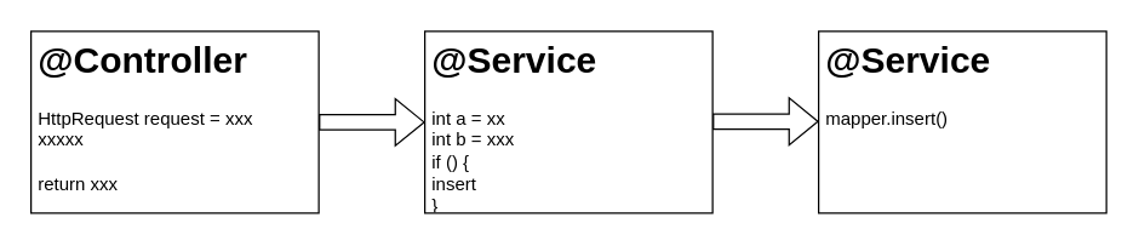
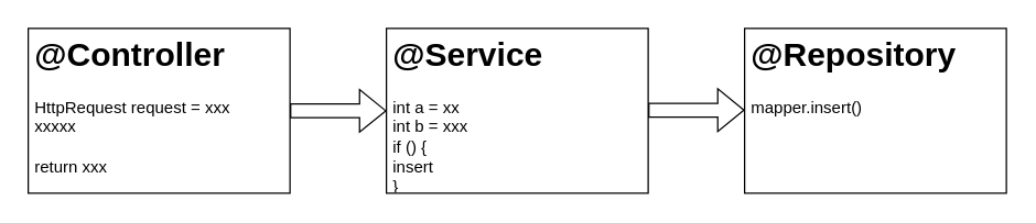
  <mxCell id="0" />
  <mxCell id="1" parent="0" />
  <mxCell id="2" value="&lt;h1&gt;@Service&lt;/h1&gt;&lt;div&gt;int a = xx&lt;/div&gt;&lt;div&gt;int b = xxx&lt;/div&gt;&lt;div&gt;if () {&lt;/div&gt;&lt;div&gt;insert&lt;/div&gt;&lt;div&gt;}&lt;/div&gt;" style="text;html=1;strokeColor=default;fillColor=none;spacing=5;spacingTop=-20;whiteSpace=wrap;overflow=hidden;rounded=0;" vertex="1" parent="1"><mxGeometry x="280" y="20" width="190" height="120" as="geometry" /></mxCell>
- <mxCell id="3" value="&lt;h1&gt;@Service&lt;/h1&gt;&lt;div&gt;mapper.insert()&lt;/div&gt;" style="text;html=1;strokeColor=default;fillColor=none;spacing=5;spacingTop=-20;whiteSpace=wrap;overflow=hidden;rounded=0;" vertex="1" parent="1"><mxGeometry x="540" y="20" width="190" height="120" as="geometry" /></mxCell>
+ <mxCell id="3" value="&lt;h1&gt;@Repository&lt;/h1&gt;&lt;div&gt;mapper.insert()&lt;/div&gt;" style="text;html=1;strokeColor=default;fillColor=none;spacing=5;spacingTop=-20;whiteSpace=wrap;overflow=hidden;rounded=0;" vertex="1" parent="1"><mxGeometry x="540" y="20" width="190" height="120" as="geometry" /></mxCell>
  <mxCell id="4" value="&lt;h1&gt;@Controller&lt;/h1&gt;&lt;div&gt;HttpRequest request = xxx&lt;/div&gt;&lt;div&gt;xxxxx&lt;/div&gt;&lt;div&gt;&lt;br&gt;&lt;/div&gt;&lt;div&gt;return xxx&lt;/div&gt;" style="text;html=1;strokeColor=default;fillColor=none;spacing=5;spacingTop=-20;whiteSpace=wrap;overflow=hidden;rounded=0;" vertex="1" parent="1"><mxGeometry x="20" y="20" width="190" height="120" as="geometry" /></mxCell>
  <mxCell id="5" value="" style="shape=flexArrow;endArrow=classic;html=1;rounded=0;" edge="1" parent="1" source="4"><mxGeometry width="50" height="50" relative="1" as="geometry"><mxPoint x="160" y="240" as="sourcePoint" /><mxPoint x="280" y="80" as="targetPoint" /></mxGeometry></mxCell>
  <mxCell id="6" value="" style="shape=flexArrow;endArrow=classic;html=1;rounded=0;" edge="1" parent="1"><mxGeometry width="50" height="50" relative="1" as="geometry"><mxPoint x="470" y="79.5" as="sourcePoint" /><mxPoint x="540" y="79.5" as="targetPoint" /></mxGeometry></mxCell>
